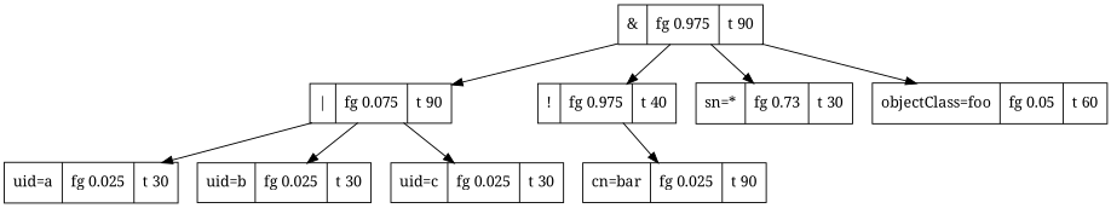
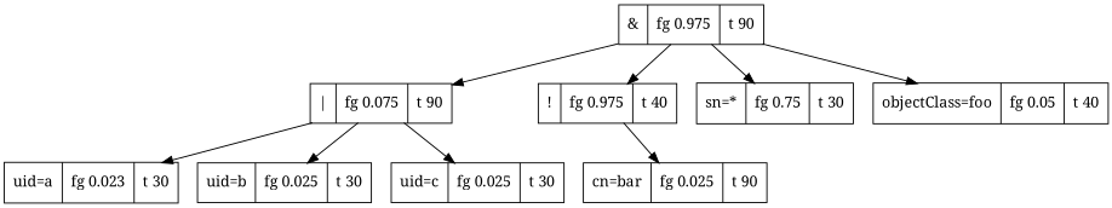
  digraph {
    fontname="Noto Serif"
    node [fontname="Noto Serif" shape=record]
    edge [fontname="Noto Serif"]
    n1 [label="&| fg 0.975|t 90"]
    n2 [label="\||fg 0.075|t 90"]
    n3 [label="!|fg 0.975|t 40"]
-   n4 [label="sn=*|fg 0.73|t 30"]
-   n5 [label="objectClass=foo|fg 0.05| t 60"]
-   n6 [label="uid=a|fg 0.025|t 30"]
+   n4 [label="sn=*|fg 0.75|t 30"]
+   n5 [label="objectClass=foo|fg 0.05| t 40"]
+   n6 [label="uid=a|fg 0.023|t 30"]
    n7 [label="uid=b|fg 0.025|t 30"]
    n8 [label="uid=c|fg 0.025|t 30"]
    n9 [label="cn=bar|fg 0.025| t 90"]
    n1 -> n2
    n1 -> n3
    n1 -> n4
    n1 -> n5
    n2 -> n6
    n2 -> n7
    n2 -> n8
    n3 -> n9
  }
